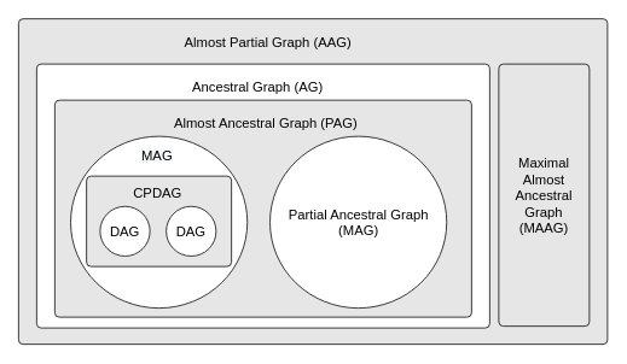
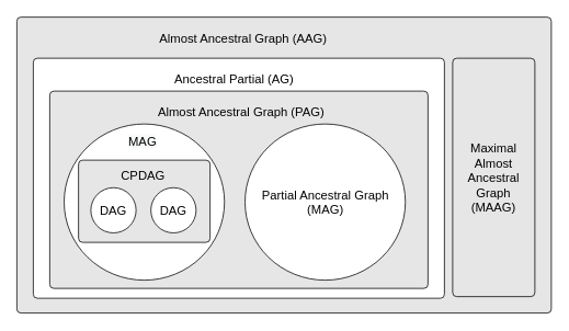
  <mxCell id="0" />
  <mxCell id="1" parent="0" />
  <mxCell id="2" value="" style="rounded=1;absoluteArcSize=1;html=1;arcSize=10;fillColor=#E6E6E6;" vertex="1" parent="1"><mxGeometry x="20" y="20" width="650" height="360" as="geometry" /></mxCell>
  <mxCell id="3" value="&lt;br&gt;" style="html=1;shape=mxgraph.er.anchor;whiteSpace=wrap;" vertex="1" parent="2"><mxGeometry width="325" height="360" as="geometry" /></mxCell>
  <mxCell id="4" value="" style="rounded=1;absoluteArcSize=1;html=1;arcSize=10;whiteSpace=wrap;points=[];" vertex="1" parent="2"><mxGeometry x="20" y="50" width="500" height="292" as="geometry" /></mxCell>
- <mxCell id="5" value="&lt;span style=&quot;color: rgb(0, 0, 0); font-family: Helvetica; font-style: normal; font-variant-ligatures: normal; font-variant-caps: normal; font-weight: 400; letter-spacing: normal; orphans: 2; text-align: center; text-indent: 0px; text-transform: none; widows: 2; word-spacing: 0px; -webkit-text-stroke-width: 0px; text-decoration-thickness: initial; text-decoration-style: initial; text-decoration-color: initial; float: none; display: inline !important;&quot;&gt;&lt;font style=&quot;font-size: 15px;&quot;&gt;Ancestral Graph (AG)&lt;/font&gt;&lt;/span&gt;" style="text;whiteSpace=wrap;html=1;fontSize=25;" vertex="1" parent="2"><mxGeometry x="190" y="50" width="170" height="50" as="geometry" /></mxCell>
+ <mxCell id="5" value="&lt;span style=&quot;color: rgb(0, 0, 0); font-family: Helvetica; font-style: normal; font-variant-ligatures: normal; font-variant-caps: normal; font-weight: 400; letter-spacing: normal; orphans: 2; text-align: center; text-indent: 0px; text-transform: none; widows: 2; word-spacing: 0px; -webkit-text-stroke-width: 0px; text-decoration-thickness: initial; text-decoration-style: initial; text-decoration-color: initial; float: none; display: inline !important;&quot;&gt;&lt;font style=&quot;font-size: 15px;&quot;&gt;Ancestral Partial (AG)&lt;/font&gt;&lt;/span&gt;" style="text;whiteSpace=wrap;html=1;fontSize=25;" vertex="1" parent="2"><mxGeometry x="190" y="50" width="170" height="50" as="geometry" /></mxCell>
  <mxCell id="6" value="" style="rounded=1;absoluteArcSize=1;html=1;arcSize=10;whiteSpace=wrap;points=[];fillColor=#E6E6E6;" vertex="1" parent="2"><mxGeometry x="40" y="90" width="460" height="240" as="geometry" /></mxCell>
  <mxCell id="7" value="&lt;span style=&quot;color: rgb(0, 0, 0); font-family: Helvetica; font-style: normal; font-variant-ligatures: normal; font-variant-caps: normal; font-weight: 400; letter-spacing: normal; orphans: 2; text-align: center; text-indent: 0px; text-transform: none; widows: 2; word-spacing: 0px; -webkit-text-stroke-width: 0px; text-decoration-thickness: initial; text-decoration-style: initial; text-decoration-color: initial; float: none; display: inline !important;&quot;&gt;&lt;font style=&quot;font-size: 15px;&quot;&gt;Almost Ancestral Graph (PAG)&lt;/font&gt;&lt;/span&gt;" style="text;whiteSpace=wrap;html=1;fontSize=25;" vertex="1" parent="2"><mxGeometry x="170" y="90" width="370" height="50" as="geometry" /></mxCell>
  <mxCell id="8" value="&lt;meta charset=&quot;utf-8&quot;&gt;&lt;span style=&quot;color: rgb(0, 0, 0); font-family: Helvetica; font-size: 15px; font-style: normal; font-variant-ligatures: normal; font-variant-caps: normal; font-weight: 400; letter-spacing: normal; orphans: 2; text-align: center; text-indent: 0px; text-transform: none; widows: 2; word-spacing: 0px; -webkit-text-stroke-width: 0px; background-color: rgb(248, 249, 250); text-decoration-thickness: initial; text-decoration-style: initial; text-decoration-color: initial; float: none; display: inline !important;&quot;&gt;(MAG)&lt;/span&gt;" style="ellipse;whiteSpace=wrap;html=1;labelBackgroundColor=none;fontSize=15;" vertex="1" parent="2"><mxGeometry x="57.5" y="130" width="195" height="190" as="geometry" /></mxCell>
  <mxCell id="9" value="Partial Ancestral Graph (MAG)" style="ellipse;whiteSpace=wrap;html=1;labelBackgroundColor=none;fontSize=15;" vertex="1" parent="2"><mxGeometry x="277.5" y="130" width="195" height="190" as="geometry" /></mxCell>
  <mxCell id="10" value="&lt;span style=&quot;font-size: 15px;&quot;&gt;Maximal&lt;br&gt;Almost Ancestral Graph (MAAG)&lt;/span&gt;" style="rounded=1;absoluteArcSize=1;html=1;arcSize=10;whiteSpace=wrap;points=[];fillColor=#e6e6e6;" vertex="1" parent="2"><mxGeometry x="530" y="50" width="100" height="290" as="geometry" /></mxCell>
- <mxCell id="11" value="&lt;font style=&quot;font-size: 15px;&quot;&gt;Almost Partial Graph (AAG)&lt;/font&gt;" style="text;html=1;align=center;verticalAlign=middle;resizable=0;points=[];autosize=1;strokeColor=none;fillColor=none;" vertex="1" parent="2"><mxGeometry x="160" y="10" width="230" height="30" as="geometry" /></mxCell>
+ <mxCell id="11" value="&lt;font style=&quot;font-size: 15px;&quot;&gt;Almost Ancestral Graph (AAG)&lt;/font&gt;" style="text;html=1;align=center;verticalAlign=middle;resizable=0;points=[];autosize=1;strokeColor=none;fillColor=none;" vertex="1" parent="2"><mxGeometry x="160" y="10" width="230" height="30" as="geometry" /></mxCell>
  <mxCell id="12" value="" style="rounded=1;absoluteArcSize=1;html=1;arcSize=10;whiteSpace=wrap;points=[];fillColor=#E6E6E6;" vertex="1" parent="2"><mxGeometry x="75" y="174" width="160" height="100" as="geometry" /></mxCell>
  <mxCell id="13" value="DAG" style="ellipse;whiteSpace=wrap;html=1;aspect=fixed;labelBackgroundColor=none;fontSize=15;" vertex="1" parent="2"><mxGeometry x="90" y="207.5" width="55" height="55" as="geometry" /></mxCell>
  <mxCell id="14" value="DAG" style="ellipse;whiteSpace=wrap;html=1;aspect=fixed;labelBackgroundColor=none;fontSize=15;" vertex="1" parent="2"><mxGeometry x="163" y="207.5" width="55" height="55" as="geometry" /></mxCell>
  <mxCell id="15" value="&lt;span style=&quot;color: rgb(0, 0, 0); font-family: Helvetica; font-style: normal; font-variant-ligatures: normal; font-variant-caps: normal; font-weight: 400; letter-spacing: normal; orphans: 2; text-align: center; text-indent: 0px; text-transform: none; widows: 2; word-spacing: 0px; -webkit-text-stroke-width: 0px; text-decoration-thickness: initial; text-decoration-style: initial; text-decoration-color: initial; float: none; display: inline !important;&quot;&gt;&lt;font style=&quot;font-size: 15px;&quot;&gt;CPDAG&lt;/font&gt;&lt;/span&gt;" style="text;whiteSpace=wrap;html=1;fontSize=25;" vertex="1" parent="2"><mxGeometry x="125" y="167" width="139" height="50" as="geometry" /></mxCell>
  <mxCell id="16" value="&lt;span style=&quot;color: rgb(0, 0, 0); font-family: Helvetica; font-size: 15px; font-style: normal; font-variant-ligatures: normal; font-variant-caps: normal; font-weight: 400; letter-spacing: normal; orphans: 2; text-align: center; text-indent: 0px; text-transform: none; widows: 2; word-spacing: 0px; -webkit-text-stroke-width: 0px; background-color: rgb(248, 249, 250); text-decoration-thickness: initial; text-decoration-style: initial; text-decoration-color: initial; float: none; display: inline !important;&quot;&gt;MAG&lt;/span&gt;" style="text;whiteSpace=wrap;html=1;" vertex="1" parent="2"><mxGeometry x="133.5" y="136" width="50" height="40" as="geometry" /></mxCell>
